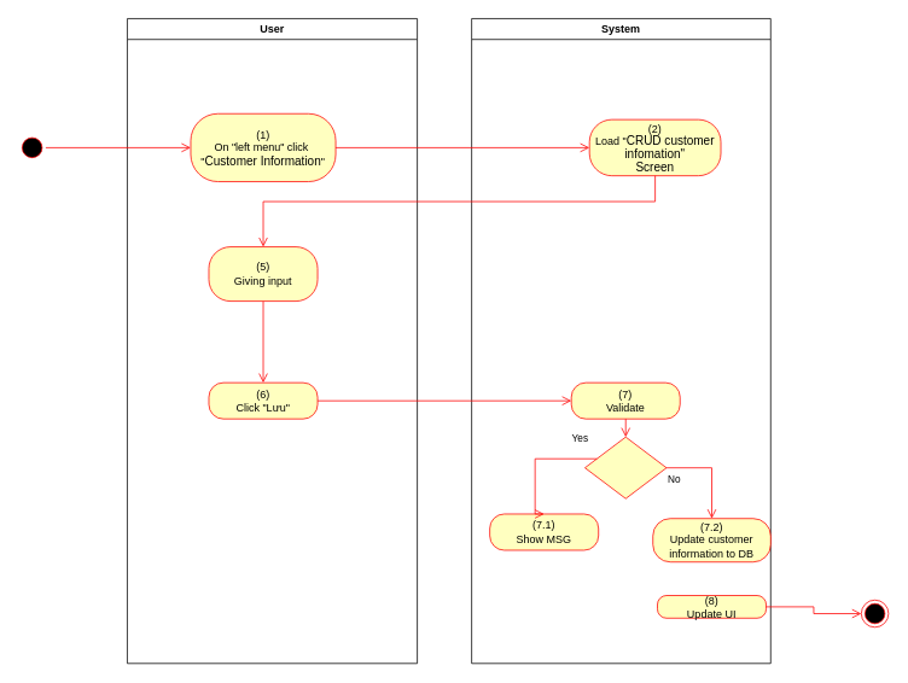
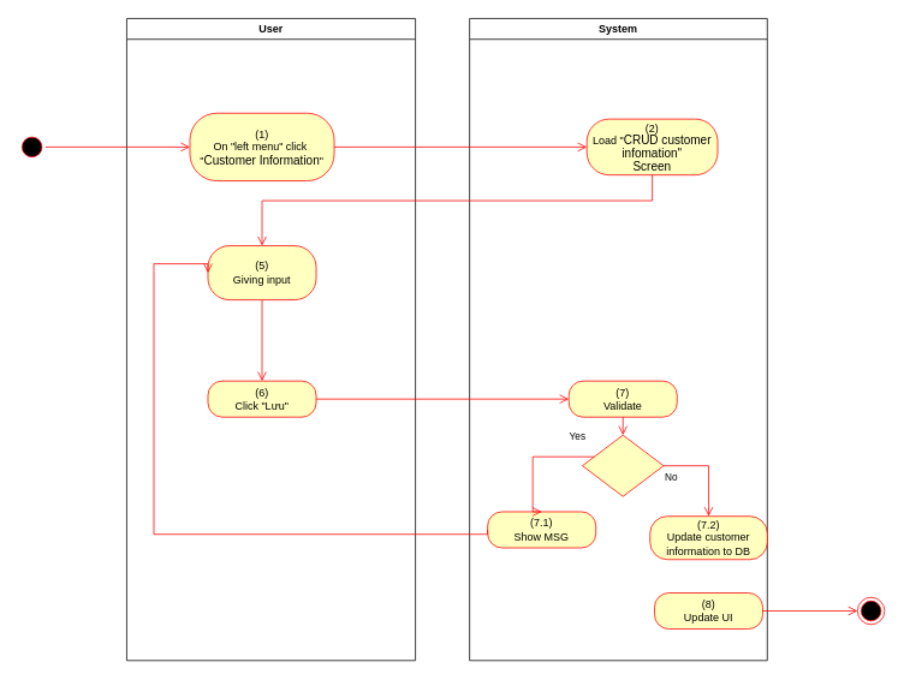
  <mxCell id="0" />
  <mxCell id="1" parent="0" />
  <mxCell id="2" value="User" style="swimlane;whiteSpace=wrap" vertex="1" parent="1"><mxGeometry x="140" y="20" width="320" height="712" as="geometry"><mxRectangle x="120" y="128" width="60" height="23" as="alternateBounds" /></mxGeometry></mxCell>
  <mxCell id="3" value="(1)&lt;br style=&quot;padding: 0px ; margin: 0px&quot;&gt;On &quot;left menu&quot; click&amp;nbsp;&lt;br style=&quot;padding: 0px ; margin: 0px&quot;&gt;&quot;&lt;span lang=&quot;EN-GB&quot; style=&quot;font-size: 10pt ; line-height: 14.267px ; font-family: &amp;#34;arial&amp;#34; , sans-serif&quot;&gt;Customer Information&lt;/span&gt;&quot;" style="rounded=1;whiteSpace=wrap;html=1;arcSize=40;fontColor=#000000;fillColor=#ffffc0;strokeColor=#ff0000;" vertex="1" parent="2"><mxGeometry x="70" y="105" width="160" height="75" as="geometry" /></mxCell>
  <mxCell id="4" value="(6)&lt;br&gt;Click &quot;Lưu&quot;" style="rounded=1;whiteSpace=wrap;html=1;arcSize=40;fontColor=#000000;fillColor=#ffffc0;strokeColor=#ff0000;" vertex="1" parent="2"><mxGeometry x="90" y="402" width="120" height="40" as="geometry" /></mxCell>
  <mxCell id="5" value="" style="edgeStyle=orthogonalEdgeStyle;html=1;verticalAlign=bottom;endArrow=open;endSize=8;strokeColor=#ff0000;rounded=0;entryX=0.5;entryY=0;entryDx=0;entryDy=0;exitX=0.5;exitY=1;exitDx=0;exitDy=0;" edge="1" parent="2" source="6" target="4"><mxGeometry relative="1" as="geometry"><mxPoint x="330" y="402" as="targetPoint" /><mxPoint x="150" y="362" as="sourcePoint" /></mxGeometry></mxCell>
  <mxCell id="6" value="(5)&lt;br&gt;Giving input" style="rounded=1;whiteSpace=wrap;html=1;arcSize=40;fontColor=#000000;fillColor=#ffffc0;strokeColor=#ff0000;" vertex="1" parent="2"><mxGeometry x="90" y="252" width="120" height="60" as="geometry" /></mxCell>
  <mxCell id="7" value="System" style="swimlane;whiteSpace=wrap;startSize=23;" vertex="1" parent="1"><mxGeometry x="520" y="20" width="330" height="712" as="geometry" /></mxCell>
  <mxCell id="8" value="(2)&lt;br&gt;Load &quot;&lt;span lang=&quot;EN-GB&quot; style=&quot;font-size: 10pt ; line-height: 14.267px ; font-family: &amp;#34;arial&amp;#34; , sans-serif&quot;&gt;&lt;span lang=&quot;EN-GB&quot; style=&quot;font-size: 10pt ; line-height: 14.267px&quot;&gt;CRUD customer&lt;br&gt;infomation&lt;/span&gt;&quot;&lt;br&gt;Screen&lt;/span&gt;" style="rounded=1;whiteSpace=wrap;html=1;arcSize=40;fontColor=#000000;fillColor=#ffffc0;strokeColor=#ff0000;" vertex="1" parent="7"><mxGeometry x="130" y="111.5" width="145" height="62" as="geometry" /></mxCell>
  <mxCell id="9" value="(7)&lt;br&gt;Validate" style="rounded=1;whiteSpace=wrap;html=1;arcSize=40;fontColor=#000000;fillColor=#ffffc0;strokeColor=#ff0000;" vertex="1" parent="7"><mxGeometry x="110" y="402" width="120" height="40" as="geometry" /></mxCell>
  <mxCell id="10" value="" style="edgeStyle=orthogonalEdgeStyle;html=1;verticalAlign=bottom;endArrow=open;endSize=8;strokeColor=#ff0000;rounded=0;entryX=0.5;entryY=0;entryDx=0;entryDy=0;" edge="1" parent="7" source="9" target="11"><mxGeometry relative="1" as="geometry"><mxPoint x="165" y="442" as="targetPoint" /></mxGeometry></mxCell>
  <mxCell id="11" value="" style="rhombus;whiteSpace=wrap;html=1;fillColor=#ffffc0;strokeColor=#ff0000;" vertex="1" parent="7"><mxGeometry x="125" y="462" width="90" height="68" as="geometry" /></mxCell>
  <mxCell id="12" value="No" style="edgeStyle=orthogonalEdgeStyle;html=1;align=left;verticalAlign=top;endArrow=open;endSize=8;strokeColor=#ff0000;rounded=0;exitX=1;exitY=0.5;exitDx=0;exitDy=0;" edge="1" parent="7" source="11" target="13"><mxGeometry x="-1" relative="1" as="geometry"><mxPoint x="170" y="552" as="targetPoint" /></mxGeometry></mxCell>
  <mxCell id="13" value="(7.2)&lt;br&gt;Update customer information to DB" style="rounded=1;whiteSpace=wrap;html=1;arcSize=40;fontColor=#000000;fillColor=#ffffc0;strokeColor=#ff0000;" vertex="1" parent="7"><mxGeometry x="200" y="552" width="130" height="48" as="geometry" /></mxCell>
- <mxCell id="14" value="(8)&lt;br&gt;Update UI" style="rounded=1;whiteSpace=wrap;html=1;arcSize=40;fontColor=#000000;fillColor=#ffffc0;strokeColor=#ff0000;" vertex="1" parent="7"><mxGeometry x="205" y="637" width="120" height="25" as="geometry" /></mxCell>
+ <mxCell id="14" value="(8)&lt;br&gt;Update UI" style="rounded=1;whiteSpace=wrap;html=1;arcSize=40;fontColor=#000000;fillColor=#ffffc0;strokeColor=#ff0000;" vertex="1" parent="7"><mxGeometry x="205" y="637" width="120" height="40" as="geometry" /></mxCell>
  <mxCell id="15" value="(7.1)&lt;br&gt;Show MSG" style="rounded=1;whiteSpace=wrap;html=1;arcSize=40;fontColor=#000000;fillColor=#ffffc0;strokeColor=#ff0000;" vertex="1" parent="7"><mxGeometry x="20" y="547" width="120" height="40" as="geometry" /></mxCell>
  <mxCell id="16" value="Yes" style="edgeStyle=orthogonalEdgeStyle;html=1;align=left;verticalAlign=bottom;endArrow=open;endSize=8;strokeColor=#ff0000;rounded=0;entryX=0.5;entryY=0;entryDx=0;entryDy=0;" edge="1" parent="7" source="11" target="15"><mxGeometry x="-0.579" y="-14" relative="1" as="geometry"><mxPoint x="70" y="552" as="targetPoint" /><Array as="points"><mxPoint x="70" y="486" /></Array><mxPoint as="offset" /></mxGeometry></mxCell>
  <mxCell id="17" value="" style="ellipse;html=1;shape=startState;fillColor=#000000;strokeColor=#ff0000;" vertex="1" parent="1"><mxGeometry x="20" y="147.5" width="30" height="30" as="geometry" /></mxCell>
  <mxCell id="18" value="" style="edgeStyle=orthogonalEdgeStyle;html=1;verticalAlign=bottom;endArrow=open;endSize=8;strokeColor=#ff0000;rounded=0;entryX=0;entryY=0.5;entryDx=0;entryDy=0;" edge="1" parent="1" source="17" target="3"><mxGeometry relative="1" as="geometry"><mxPoint x="200" y="145" as="targetPoint" /></mxGeometry></mxCell>
  <mxCell id="19" value="" style="edgeStyle=orthogonalEdgeStyle;html=1;verticalAlign=bottom;endArrow=open;endSize=8;strokeColor=#ff0000;rounded=0;entryX=0;entryY=0.5;entryDx=0;entryDy=0;" edge="1" parent="1" source="3" target="8"><mxGeometry relative="1" as="geometry"><mxPoint x="600" y="163" as="targetPoint" /></mxGeometry></mxCell>
  <mxCell id="20" value="" style="edgeStyle=orthogonalEdgeStyle;html=1;verticalAlign=bottom;endArrow=open;endSize=8;strokeColor=#ff0000;rounded=0;entryX=0.5;entryY=0;entryDx=0;entryDy=0;" edge="1" parent="1" source="8" target="6"><mxGeometry relative="1" as="geometry"><mxPoint x="290" y="255" as="targetPoint" /><Array as="points"><mxPoint x="723" y="222" /><mxPoint x="290" y="222" /><mxPoint x="290" y="272" /></Array></mxGeometry></mxCell>
  <mxCell id="21" value="" style="edgeStyle=orthogonalEdgeStyle;html=1;verticalAlign=bottom;endArrow=open;endSize=8;strokeColor=#ff0000;rounded=0;entryX=0;entryY=0.5;entryDx=0;entryDy=0;" edge="1" parent="1" source="4" target="9"><mxGeometry relative="1" as="geometry"><mxPoint x="280" y="462" as="targetPoint" /></mxGeometry></mxCell>
  <mxCell id="22" value="" style="ellipse;html=1;shape=endState;fillColor=#000000;strokeColor=#ff0000;" vertex="1" parent="1"><mxGeometry x="950" y="662" width="30" height="30" as="geometry" /></mxCell>
  <mxCell id="23" value="" style="edgeStyle=orthogonalEdgeStyle;html=1;verticalAlign=bottom;endArrow=open;endSize=8;strokeColor=#ff0000;rounded=0;exitX=1;exitY=0.5;exitDx=0;exitDy=0;entryX=0;entryY=0.5;entryDx=0;entryDy=0;" edge="1" parent="1" source="14" target="22"><mxGeometry relative="1" as="geometry"><mxPoint x="820" y="652" as="targetPoint" /><mxPoint x="820" y="592" as="sourcePoint" /></mxGeometry></mxCell>
+ <mxCell id="24" value="" style="edgeStyle=orthogonalEdgeStyle;html=1;verticalAlign=bottom;endArrow=open;endSize=8;strokeColor=#ff0000;rounded=0;entryX=0;entryY=0.5;entryDx=0;entryDy=0;exitX=0;exitY=0.5;exitDx=0;exitDy=0;" edge="1" parent="1" source="15" target="6"><mxGeometry relative="1" as="geometry"><mxPoint x="640" y="452" as="targetPoint" /><mxPoint x="360" y="452" as="sourcePoint" /><Array as="points"><mxPoint x="170" y="592" /><mxPoint x="170" y="292" /></Array></mxGeometry></mxCell>
